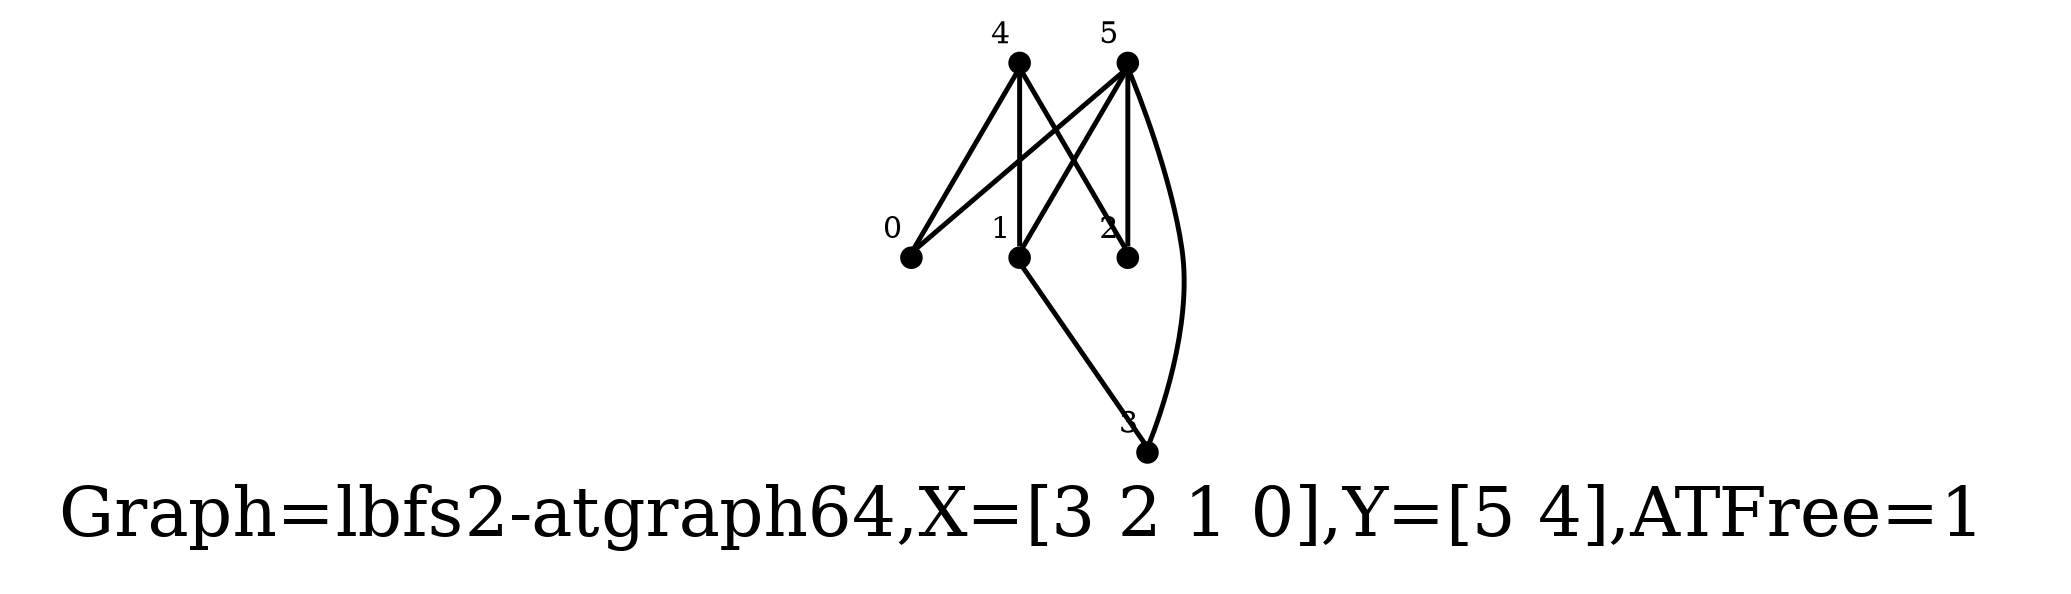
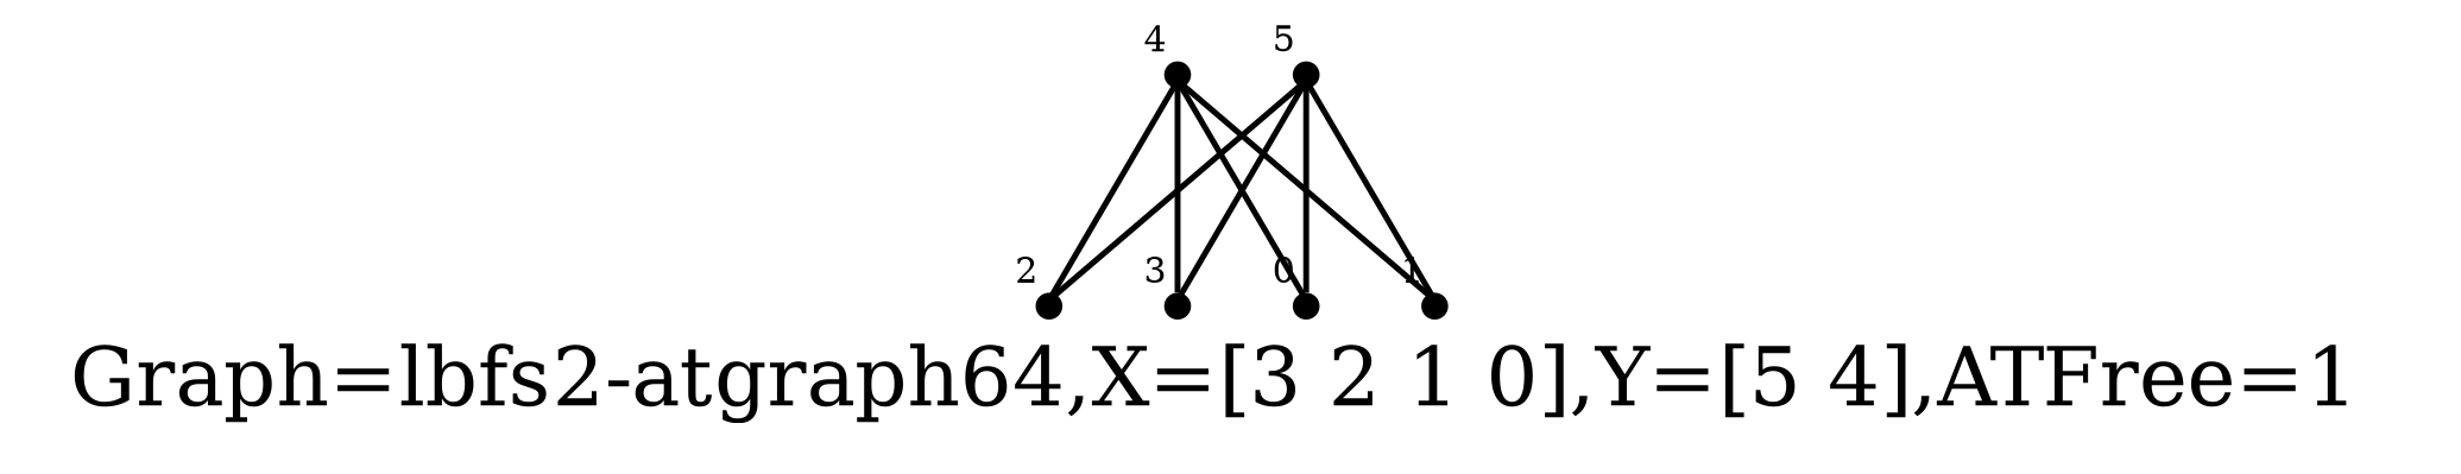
  graph {
    label="Graph=lbfs2-atgraph64,X=[3 2 1 0],Y=[5 4],ATFree=1 "
    labelloc=bottom
    node [fontsize=6 shape=point]
    0 [xlabel=0]
    1 [xlabel=1]
    2 [xlabel=2]
    3 [xlabel=3]
    4 [xlabel=4]
    5 [xlabel=5]
    4 -- 0
    4 -- 1
    4 -- 2
-   1 -- 3
+   4 -- 3
    5 -- 0
    5 -- 1
    5 -- 2
    5 -- 3
  }
